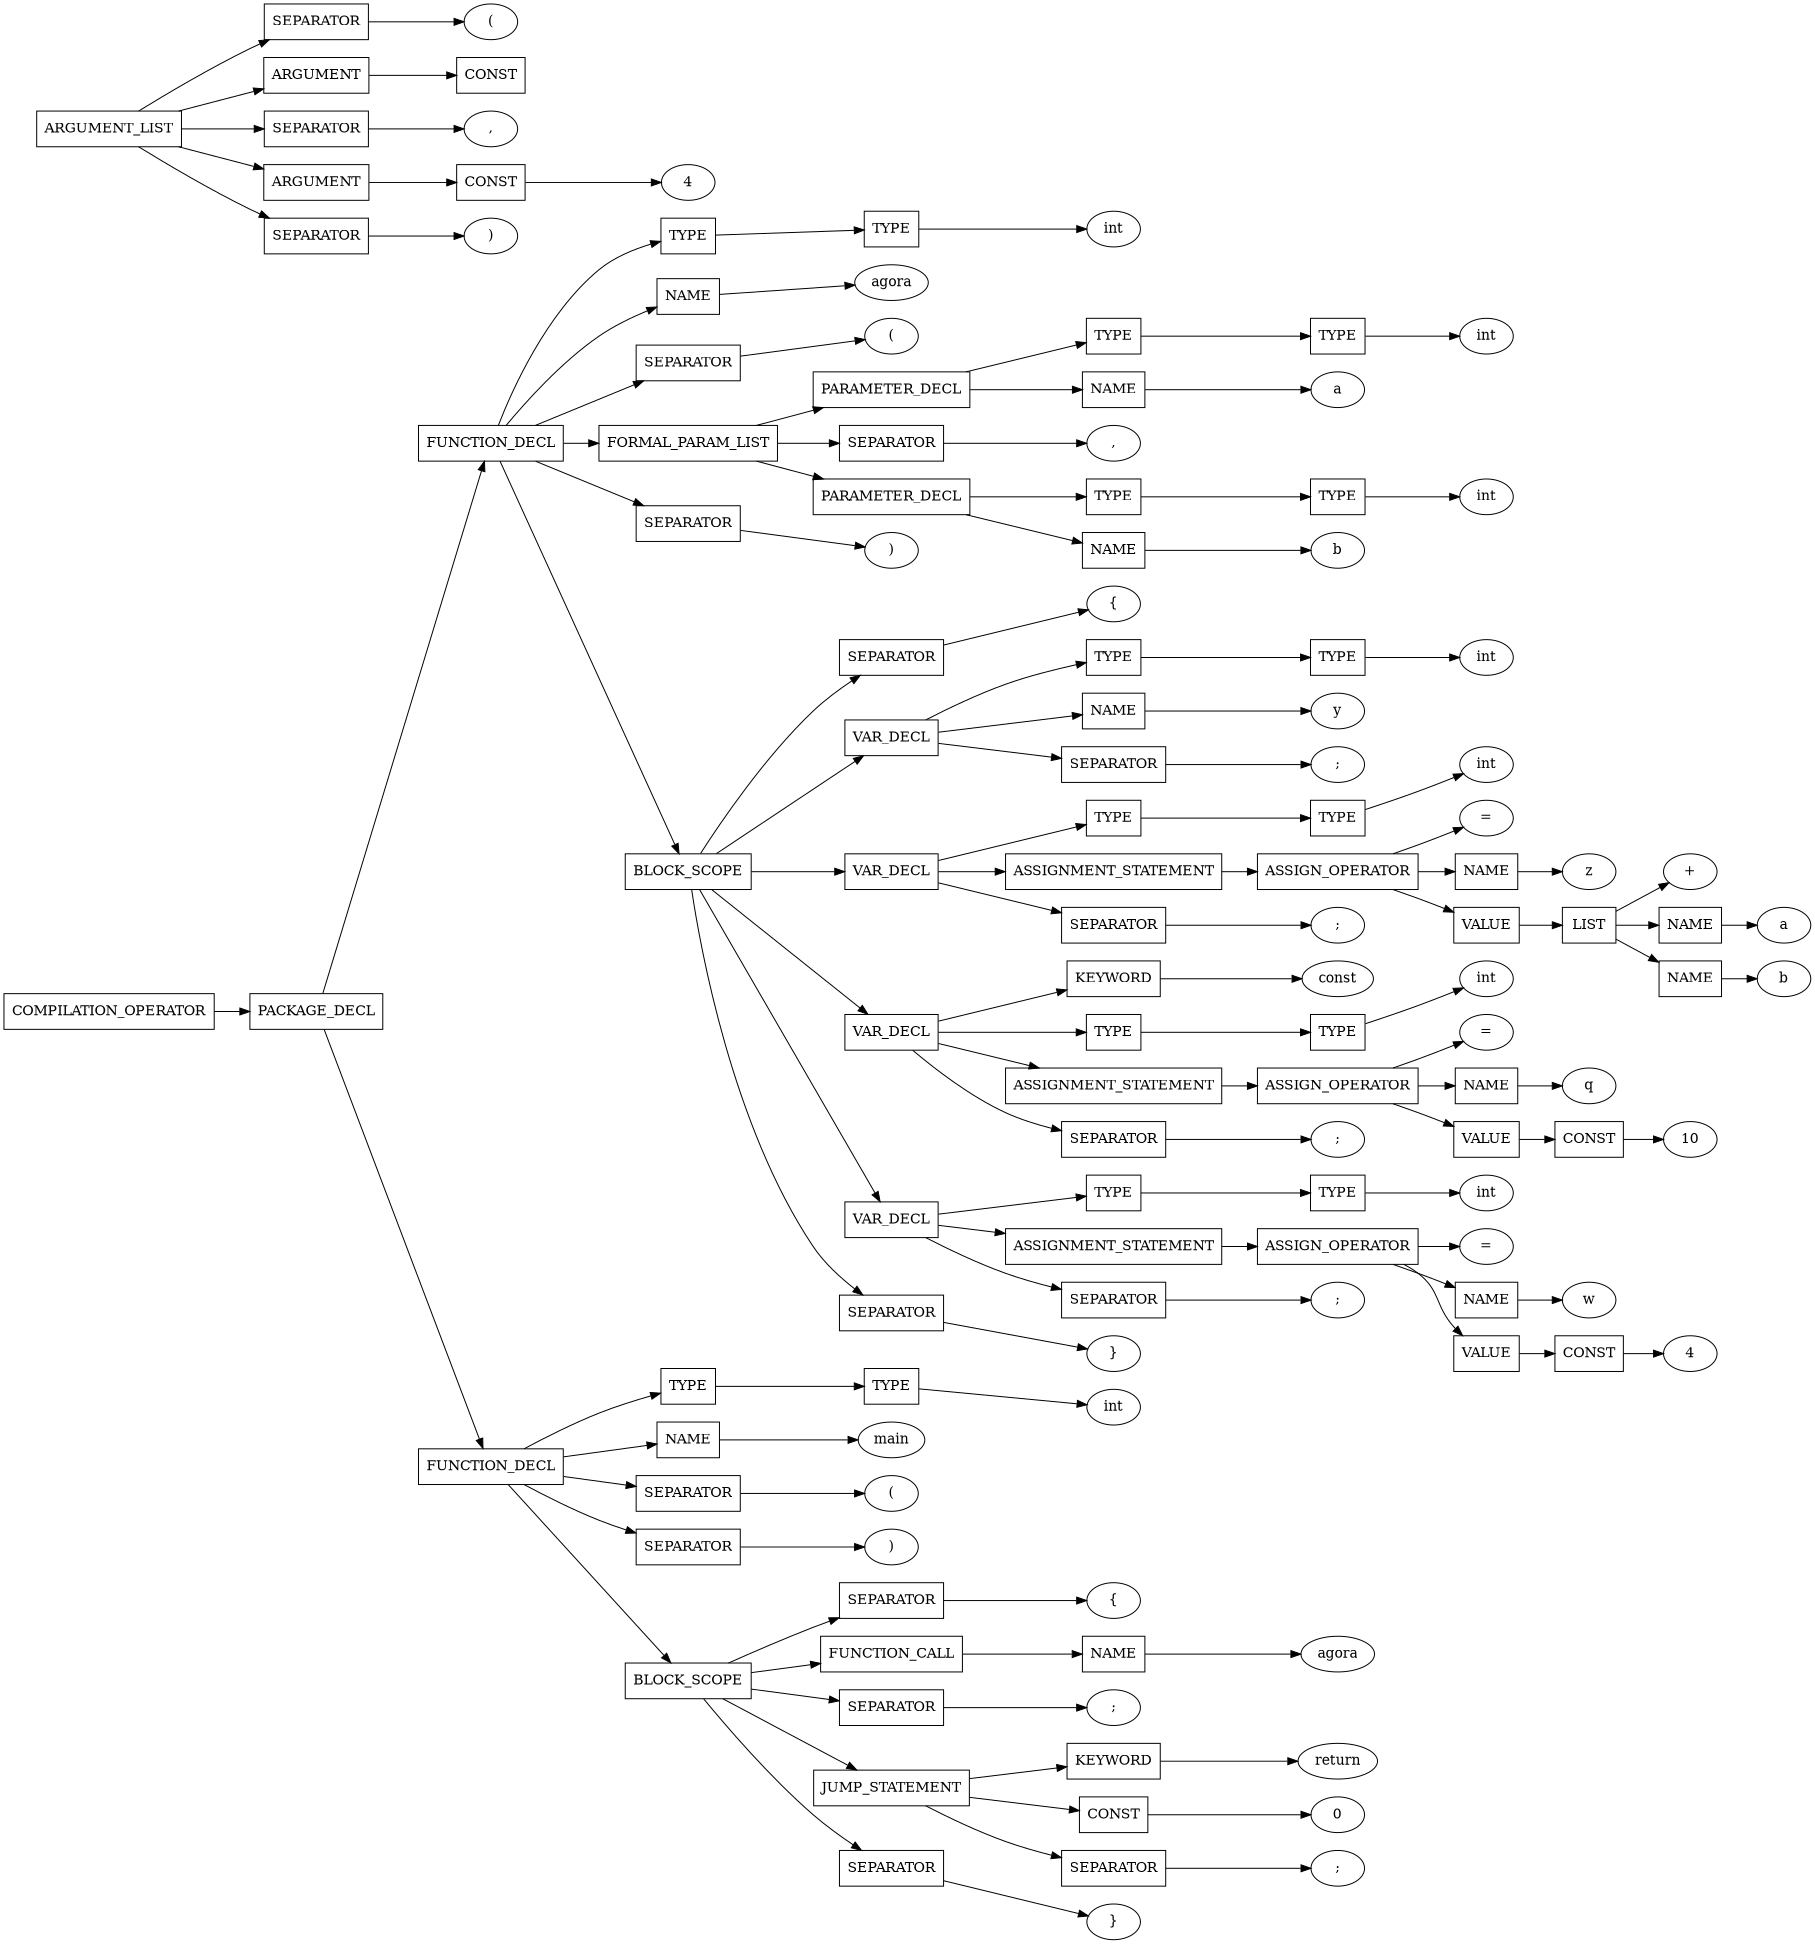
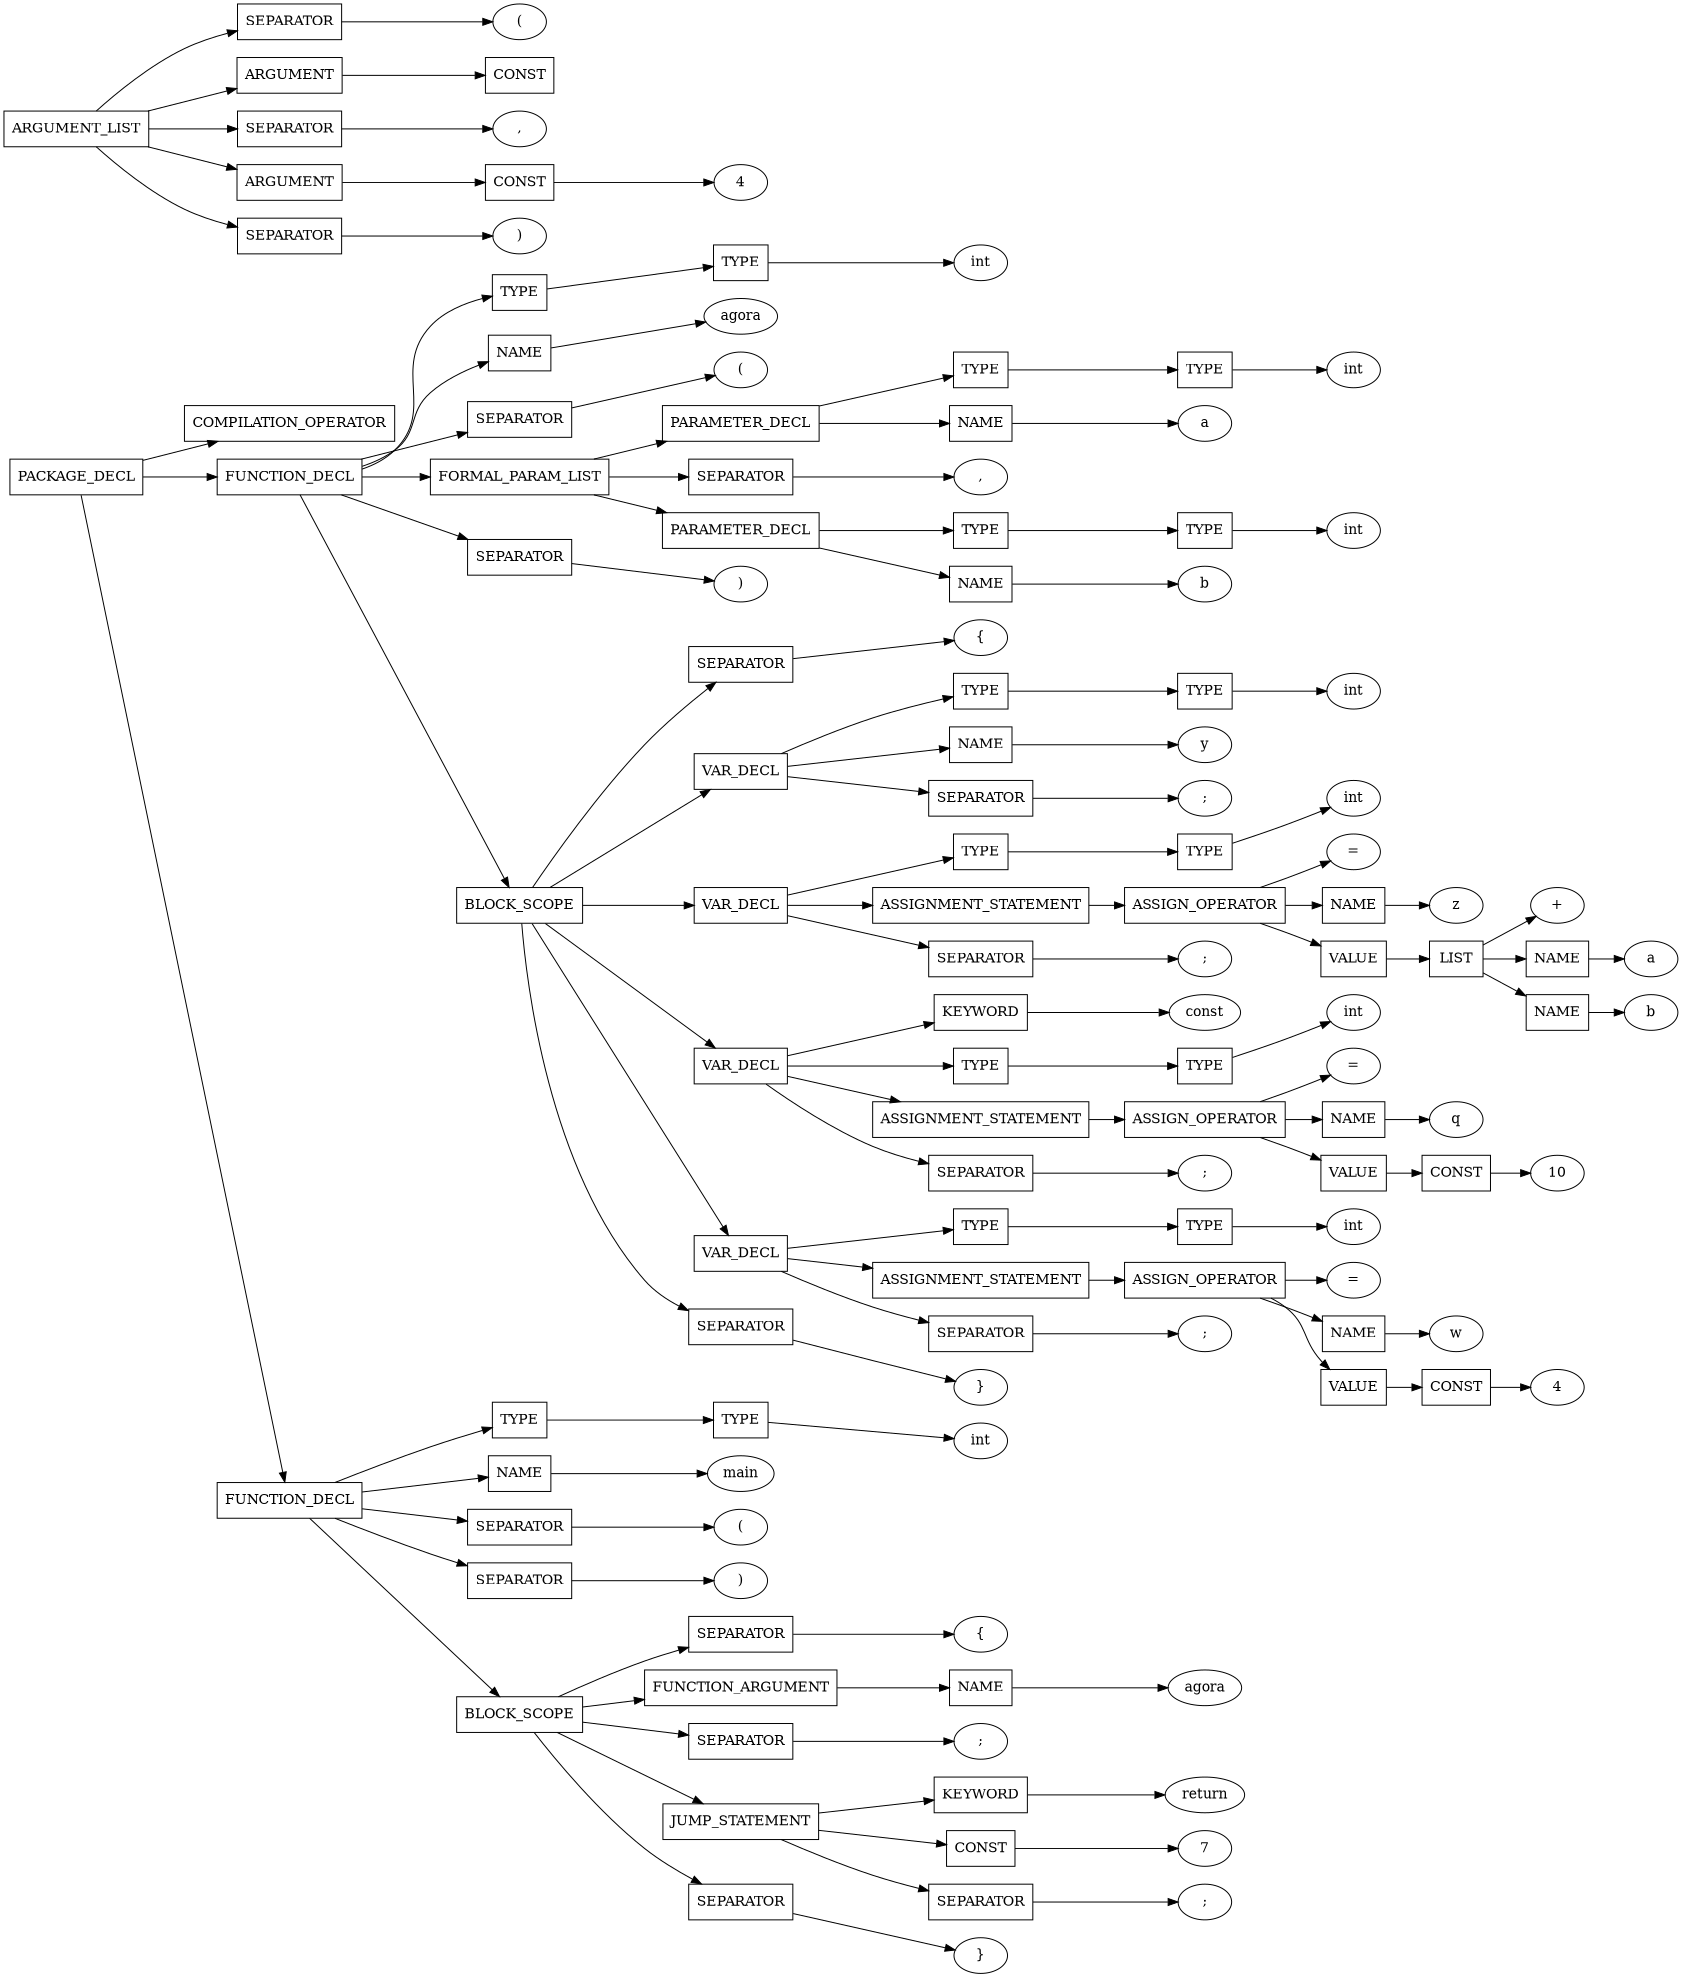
  digraph {
    rankdir=LR
    splines=TRUE
    node [shape=rectangle]
    n1 [label=COMPILATION_OPERATOR]
    n2 [label=PACKAGE_DECL]
    n3 [label=FUNCTION_DECL]
    n4 [label=FUNCTION_DECL]
    n5 [label=TYPE]
    n6 [label=NAME]
    n7 [label=SEPARATOR]
    n8 [label=FORMAL_PARAM_LIST]
    n9 [label=SEPARATOR]
    n10 [label=BLOCK_SCOPE]
    n11 [label=TYPE]
    n12 [label=NAME]
    n13 [label=SEPARATOR]
    n14 [label=SEPARATOR]
    n15 [label=BLOCK_SCOPE]
    n16 [label=TYPE]
    n17 [label=agora shape=ellipse]
    n18 [label="(" shape=ellipse]
    n19 [label=PARAMETER_DECL]
    n20 [label=SEPARATOR]
    n21 [label=PARAMETER_DECL]
    n22 [label=")" shape=ellipse]
    n23 [label=SEPARATOR]
    n24 [label=VAR_DECL]
    n25 [label=VAR_DECL]
    n26 [label=VAR_DECL]
    n27 [label=VAR_DECL]
    n28 [label=SEPARATOR]
    n29 [label=int shape=ellipse]
    n30 [label=TYPE]
    n31 [label=NAME]
    n32 [label="," shape=ellipse]
    n33 [label=TYPE]
    n34 [label=NAME]
    n35 [label=TYPE]
    n36 [label=a shape=ellipse]
    n37 [label=int shape=ellipse]
    n38 [label=TYPE]
    n39 [label=b shape=ellipse]
    n40 [label=int shape=ellipse]
    n41 [label="{" shape=ellipse]
    n42 [label=TYPE]
    n43 [label=NAME]
    n44 [label=SEPARATOR]
    n45 [label=TYPE]
    n46 [label=ASSIGNMENT_STATEMENT]
    n47 [label=SEPARATOR]
    n48 [label=KEYWORD]
    n49 [label=TYPE]
    n50 [label=ASSIGNMENT_STATEMENT]
    n51 [label=SEPARATOR]
    n52 [label=TYPE]
    n53 [label=ASSIGNMENT_STATEMENT]
    n54 [label=SEPARATOR]
    n55 [label="}" shape=ellipse]
    n56 [label=TYPE]
    n57 [label=y shape=ellipse]
    n58 [label=";" shape=ellipse]
    n59 [label=int shape=ellipse]
    n60 [label=TYPE]
    n61 [label=ASSIGN_OPERATOR]
    n62 [label=";" shape=ellipse]
    n63 [label=int shape=ellipse]
    n64 [label="=" shape=ellipse]
    n65 [label=NAME]
    n66 [label=VALUE]
    n67 [label=z shape=ellipse]
    n68 [label=LIST]
    n69 [label="+" shape=ellipse]
    n70 [label=NAME]
    n71 [label=NAME]
    n72 [label=a shape=ellipse]
    n73 [label=b shape=ellipse]
    n74 [label=const shape=ellipse]
    n75 [label=TYPE]
    n76 [label=ASSIGN_OPERATOR]
    n77 [label=";" shape=ellipse]
    n78 [label=int shape=ellipse]
    n79 [label="=" shape=ellipse]
    n80 [label=NAME]
    n81 [label=VALUE]
    n82 [label=q shape=ellipse]
    n83 [label=CONST]
    n84 [label=10 shape=ellipse]
    n85 [label=TYPE]
    n86 [label=ASSIGN_OPERATOR]
    n87 [label=";" shape=ellipse]
    n88 [label=int shape=ellipse]
    n89 [label="=" shape=ellipse]
    n90 [label=NAME]
    n91 [label=VALUE]
    n92 [label=w shape=ellipse]
    n93 [label=CONST]
    n94 [label=4 shape=ellipse]
    n95 [label=TYPE]
    n96 [label=main shape=ellipse]
    n97 [label="(" shape=ellipse]
    n98 [label=")" shape=ellipse]
    n99 [label=SEPARATOR]
-   n100 [label=FUNCTION_CALL]
+   n100 [label=FUNCTION_ARGUMENT]
    n101 [label=SEPARATOR]
    n102 [label=JUMP_STATEMENT]
    n103 [label=SEPARATOR]
    n104 [label=int shape=ellipse]
    n105 [label="{" shape=ellipse]
    n106 [label=NAME]
    n107 [label=";" shape=ellipse]
    n108 [label=KEYWORD]
    n109 [label=CONST]
    n110 [label=SEPARATOR]
    n111 [label="}" shape=ellipse]
    n112 [label=agora shape=ellipse]
    n113 [label=ARGUMENT_LIST]
    n114 [label=SEPARATOR]
    n115 [label=ARGUMENT]
    n116 [label=SEPARATOR]
    n117 [label=ARGUMENT]
    n118 [label=SEPARATOR]
    n119 [label="(" shape=ellipse]
    n120 [label=CONST]
    n121 [label="," shape=ellipse]
    n122 [label=CONST]
    n123 [label=")" shape=ellipse]
    n124 [label=4 shape=ellipse]
    n125 [label=return shape=ellipse]
-   n126 [label=0 shape=ellipse]
+   n126 [label=7 shape=ellipse]
    n127 [label=";" shape=ellipse]
-   n1 -> n2
+   n2 -> n1
    n2 -> n3
    n2 -> n4
    n3 -> n5
    n3 -> n6
    n3 -> n7
    n3 -> n8
    n3 -> n9
    n3 -> n10
    n4 -> n11
    n4 -> n12
    n4 -> n13
    n4 -> n14
    n4 -> n15
    n5 -> n16
    n6 -> n17
    n7 -> n18
    n8 -> n19
    n8 -> n20
    n8 -> n21
    n9 -> n22
    n10 -> n23
    n10 -> n24
    n10 -> n25
    n10 -> n26
    n10 -> n27
    n10 -> n28
    n11 -> n95
    n12 -> n96
    n13 -> n97
    n14 -> n98
    n15 -> n99
    n15 -> n100
    n15 -> n101
    n15 -> n102
    n15 -> n103
    n16 -> n29
    n19 -> n30
    n19 -> n31
    n20 -> n32
    n21 -> n33
    n21 -> n34
    n23 -> n41
    n24 -> n42
    n24 -> n43
    n24 -> n44
    n25 -> n45
    n25 -> n46
    n25 -> n47
    n26 -> n48
    n26 -> n49
    n26 -> n50
    n26 -> n51
    n27 -> n52
    n27 -> n53
    n27 -> n54
    n28 -> n55
    n30 -> n35
    n31 -> n36
    n33 -> n38
    n34 -> n39
    n35 -> n37
    n38 -> n40
    n42 -> n56
    n43 -> n57
    n44 -> n58
    n45 -> n60
    n46 -> n61
    n47 -> n62
    n48 -> n74
    n49 -> n75
    n50 -> n76
    n51 -> n77
    n52 -> n85
    n53 -> n86
    n54 -> n87
    n56 -> n59
    n60 -> n63
    n61 -> n64
    n61 -> n65
    n61 -> n66
    n65 -> n67
    n66 -> n68
    n68 -> n69
    n68 -> n70
    n68 -> n71
    n70 -> n72
    n71 -> n73
    n75 -> n78
    n76 -> n79
    n76 -> n80
    n76 -> n81
    n80 -> n82
    n81 -> n83
    n83 -> n84
    n85 -> n88
    n86 -> n89
    n86 -> n90
    n86 -> n91
    n90 -> n92
    n91 -> n93
    n93 -> n94
    n95 -> n104
    n99 -> n105
    n100 -> n106
    n101 -> n107
    n102 -> n108
    n102 -> n109
    n102 -> n110
    n103 -> n111
    n106 -> n112
    n108 -> n125
    n109 -> n126
    n110 -> n127
    n113 -> n114
    n113 -> n115
    n113 -> n116
    n113 -> n117
    n113 -> n118
    n114 -> n119
    n115 -> n120
    n116 -> n121
    n117 -> n122
    n118 -> n123
    n122 -> n124
  }
